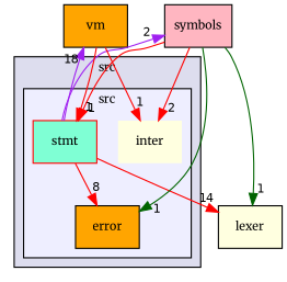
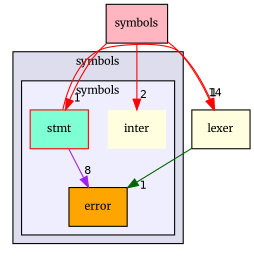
  digraph {
    compound=true
    fontname=Merriweather
    node [fontname=Merriweather fontsize=10 shape=box style=filled fillcolor=lightyellow]
    edge [headlabel=1 labeldistance=1.5 labelfontname=Helvetica labelfontsize=10 color=red fontname=Merriweather]
    n1 [label=inter shape=plaintext]
    n2 [color=black fillcolor=orange label=error]
    n3 [color=red fillcolor=aquamarine label=stmt]
    n4 [label=lexer]
-   n5 [label=vm fillcolor=orange]
    n6 [label=symbols fillcolor=lightpink]
    subgraph cluster_1 {
      bgcolor="#ddddee"
      fontsize=10
-     label=src
+     label=symbols
      pencolor=black
      subgraph cluster_2 {
        bgcolor="#eeeeff"
        fontsize=10
        pencolor=black
        n1
        n2
        n3
      }
    }
-   n3 -> n2 [headlabel=8]
+   n3 -> n2 [headlabel=8 color=purple]
    n3 -> n4 [headlabel=14]
-   n3 -> n5 [headlabel=18 color=purple]
-   n3 -> n6 [headlabel=2 color=purple]
-   n5 -> n1
-   n5 -> n3
    n6 -> n1 [headlabel=2]
-   n6 -> n2 [color=darkgreen]
+   n4 -> n2 [color=darkgreen]
    n6 -> n3
-   n6 -> n4 [color=darkgreen]
+   n6 -> n4
  }
